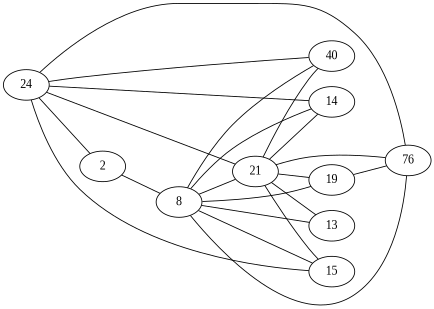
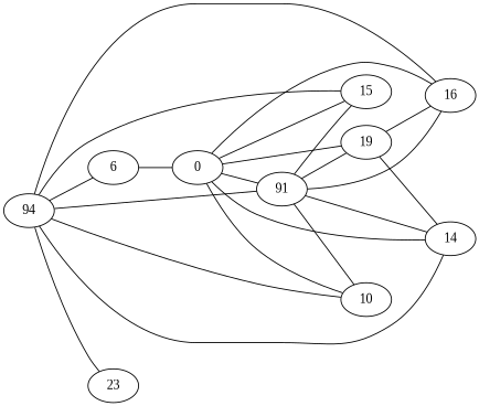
  strict graph {
    fontname="Liberation Serif"
    rankdir=LR
    node [fontname="Liberation Serif"]
    edge [fontname="Liberation Serif"]
    19
-   16 [label=76]
+   16
    14
-   21
-   13
-   10 [label=40]
+   21 [label=91]
+   10
    n7 [label=15]
-   24
-   6 [label=2]
-   8
+   24 [label=94]
+   6
+   23
+   8 [label=0]
    19 -- 16
+   19 -- 14
    21 -- 19
    21 -- 16
    21 -- 14
-   21 -- 13
    21 -- 10
    21 -- n7
    24 -- 16
    24 -- 14
    24 -- 21
    24 -- 10
    24 -- n7
    24 -- 6
+   24 -- 23
    6 -- 8
    8 -- 19
    8 -- 16
    8 -- 14
    8 -- 21
-   8 -- 13
    8 -- 10
    8 -- n7
  }
